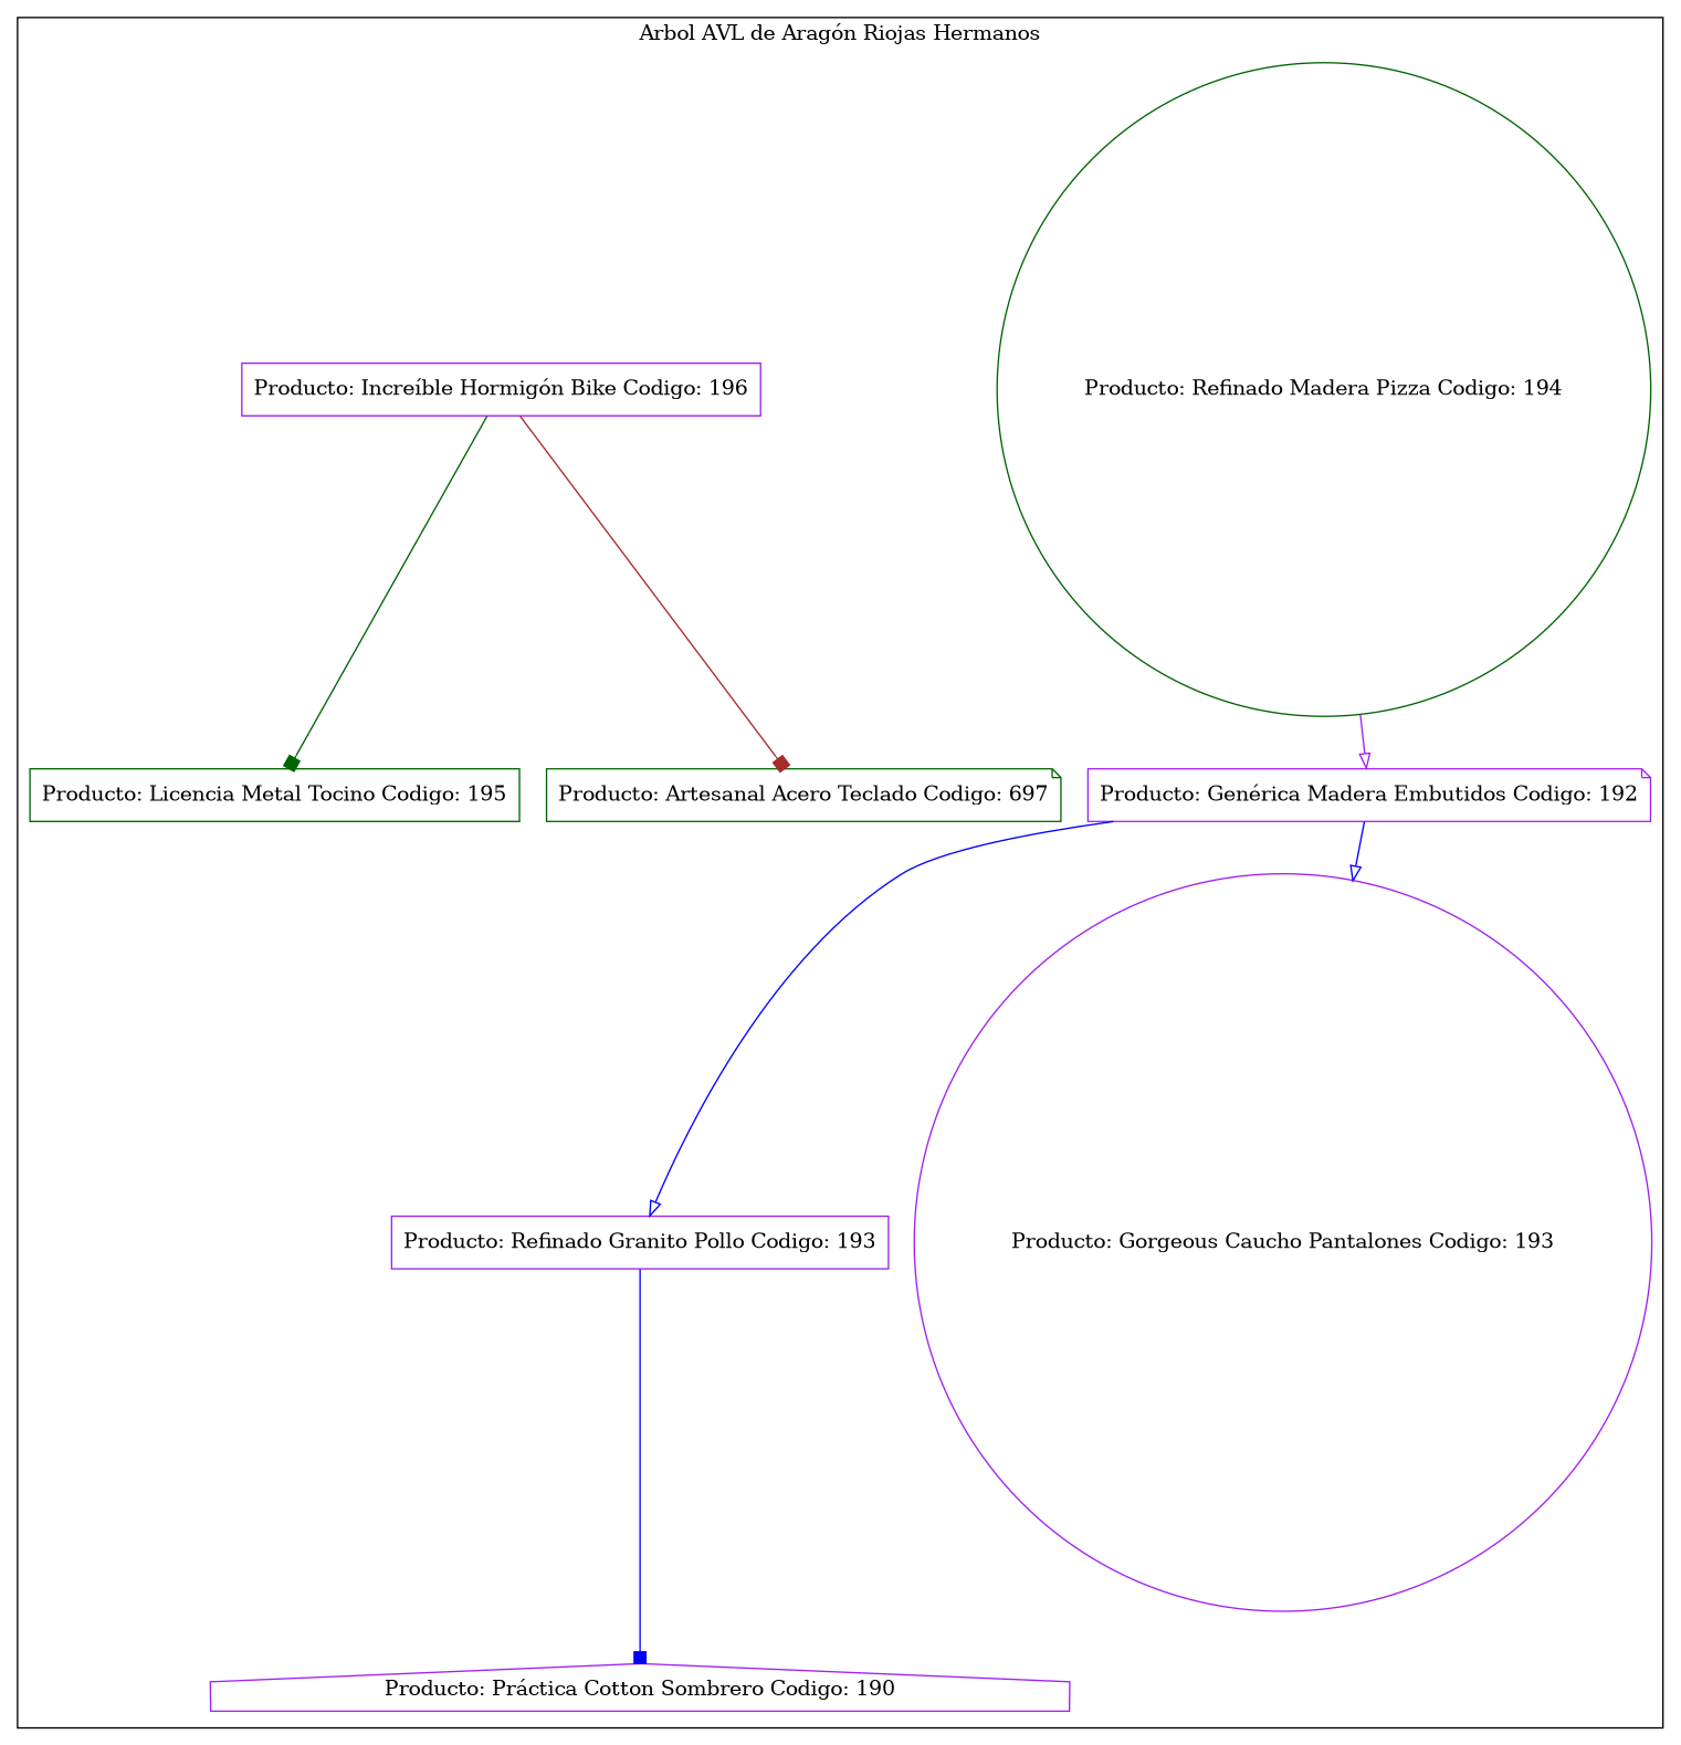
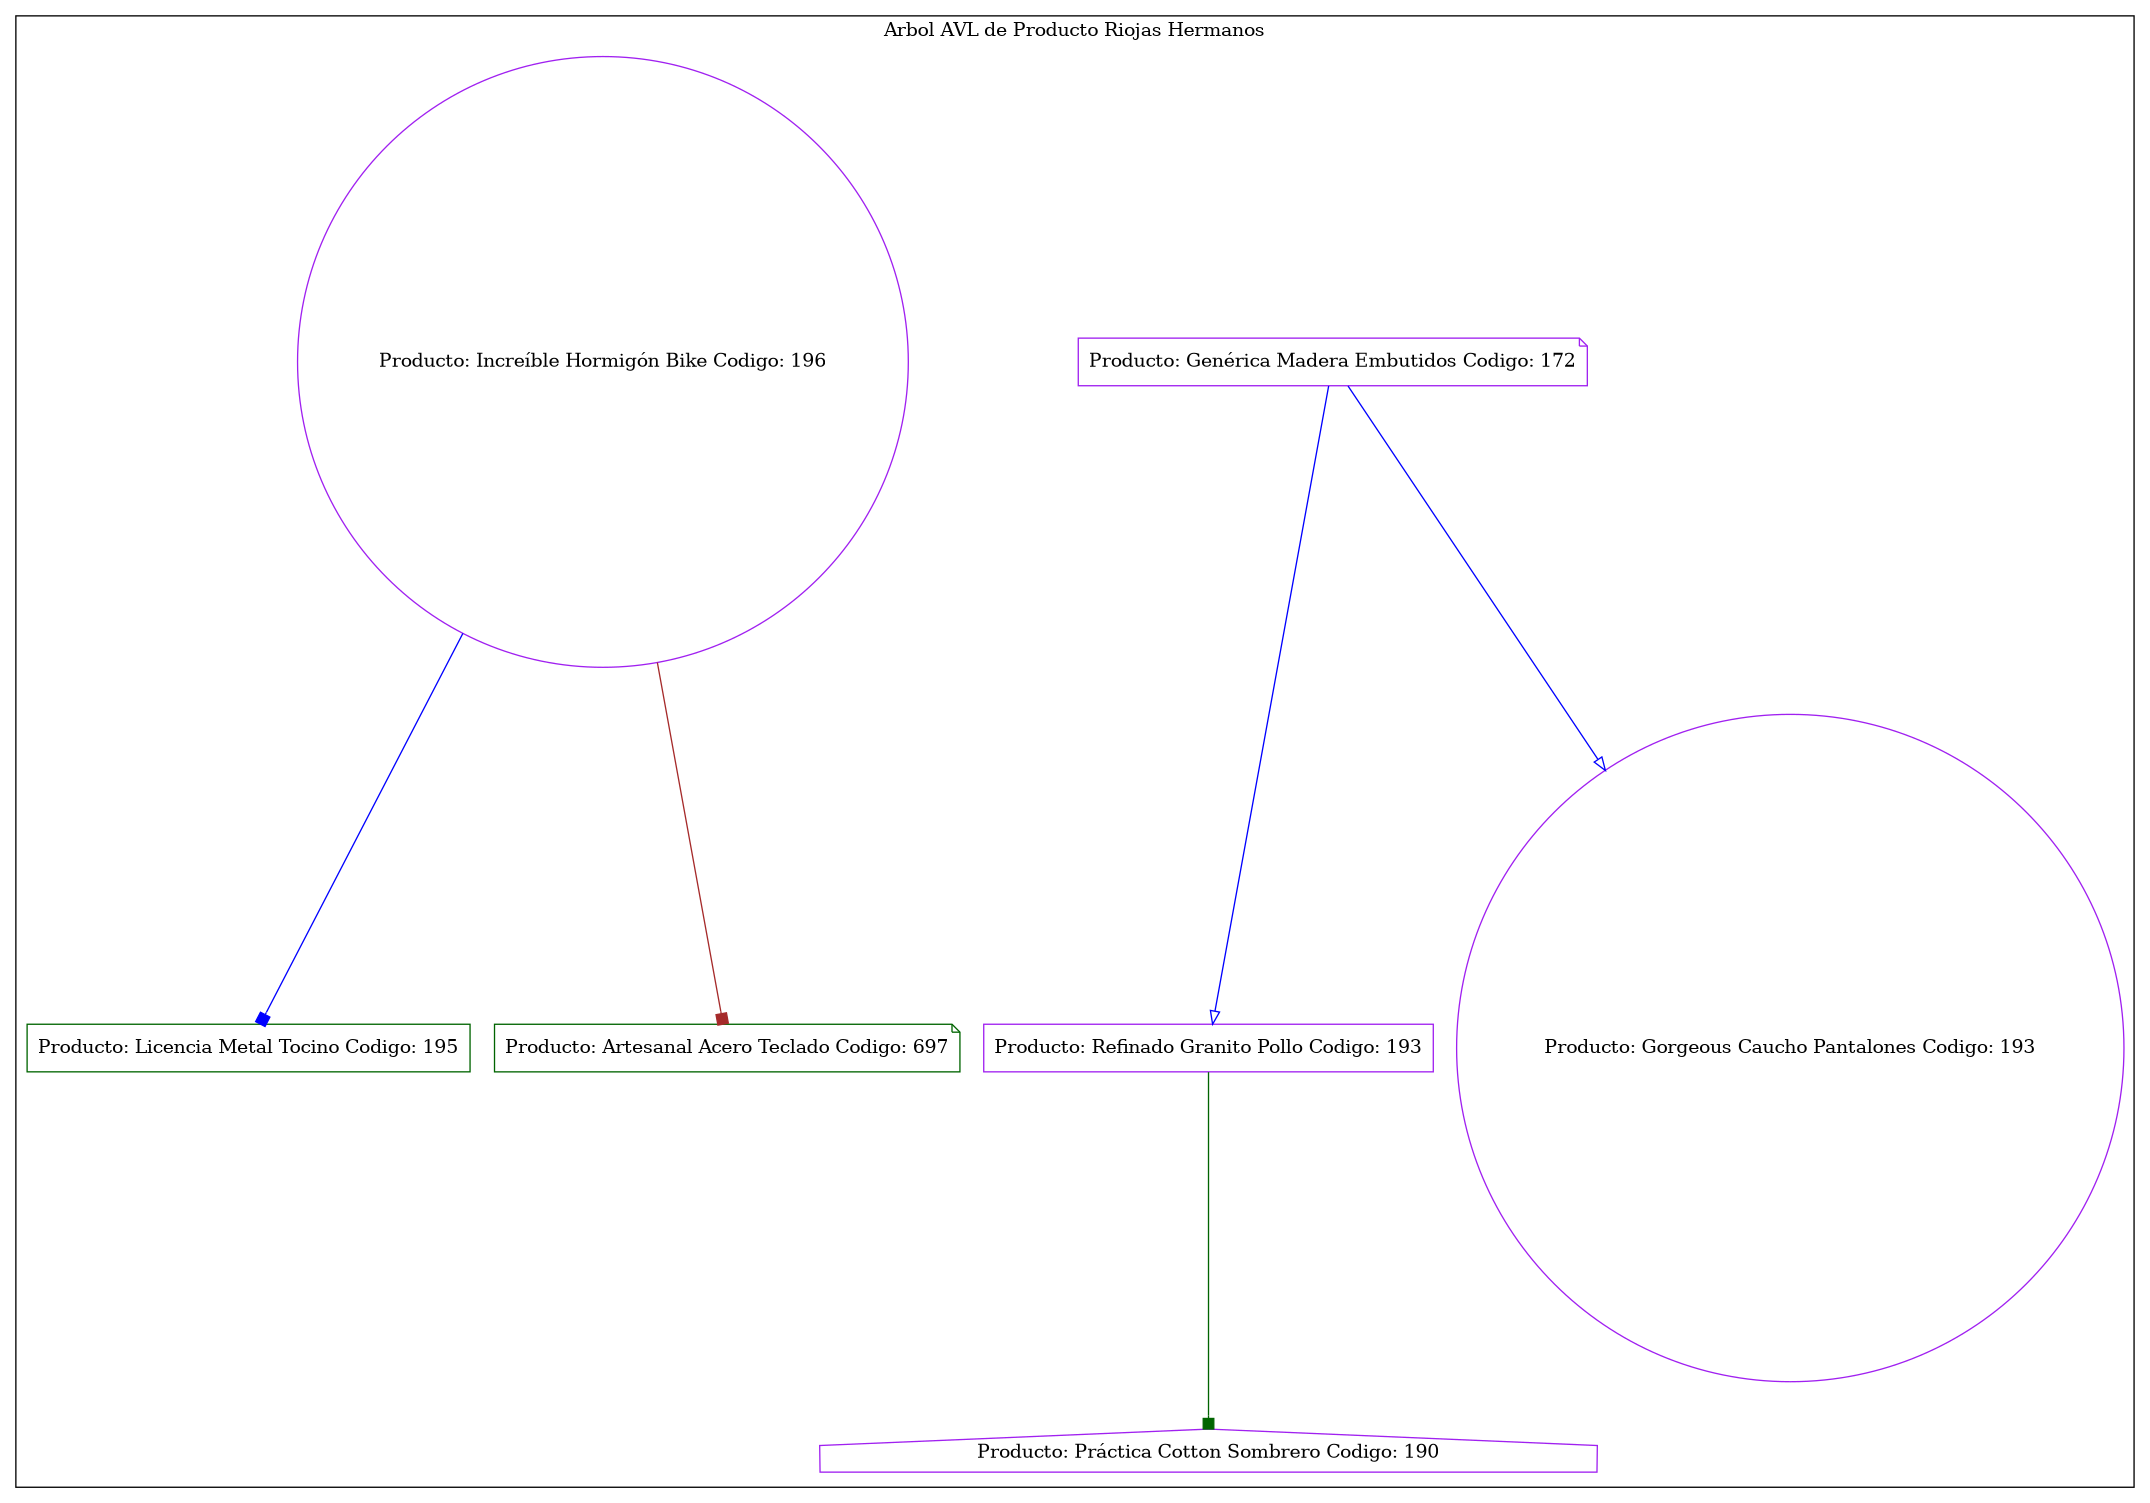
  digraph {
    node [color=purple shape=circle]
    edge [arrowhead=onormal color=blue]
-   n1 [color=darkgreen label="Producto: Refinado Madera Pizza Codigo: 194"]
-   n2 [label="Producto: Genérica Madera Embutidos Codigo: 192" shape=note]
-   n3 [label="Producto: Increíble Hormigón Bike Codigo: 196" shape=box]
+   n2 [label="Producto: Genérica Madera Embutidos Codigo: 172" shape=note]
+   n3 [label="Producto: Increíble Hormigón Bike Codigo: 196"]
    n4 [label="Producto: Refinado Granito Pollo Codigo: 193" shape=box]
    n5 [label="Producto: Gorgeous Caucho Pantalones Codigo: 193"]
    n6 [label="Producto: Práctica Cotton Sombrero Codigo: 190" shape=house]
    n7 [color=darkgreen label="Producto: Licencia Metal Tocino Codigo: 195" shape=box]
    n8 [color=darkgreen label="Producto: Artesanal Acero Teclado Codigo: 697" shape=note]
    subgraph cluster_1 {
      color=black
-     label="Arbol AVL de Aragón Riojas Hermanos"
-     n1
+     label="Arbol AVL de Producto Riojas Hermanos"
      n2
      n3
      n4
      n5
      n6
      n7
      n8
    }
-   n1 -> n2 [color=purple]
    n2 -> n4
    n2 -> n5
-   n3 -> n7 [arrowhead=box color=darkgreen]
+   n3 -> n7 [arrowhead=box]
    n3 -> n8 [arrowhead=box color=brown]
-   n4 -> n6 [arrowhead=box]
+   n4 -> n6 [arrowhead=box color=darkgreen]
  }
